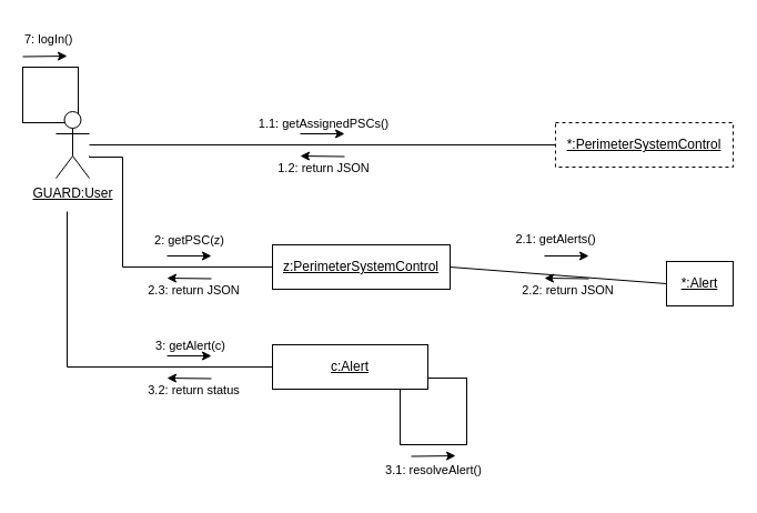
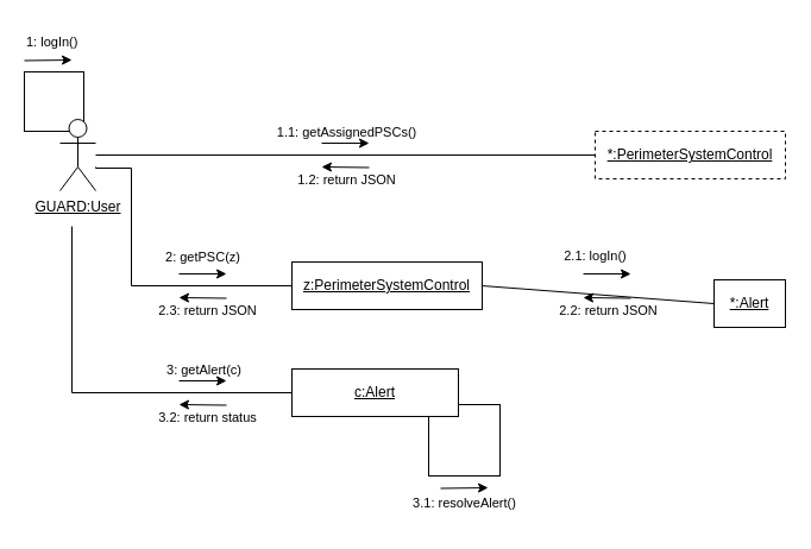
  <mxCell id="0" />
  <mxCell id="1" parent="0" />
  <mxCell id="2" value="" style="whiteSpace=wrap;html=1;aspect=fixed;fillColor=none;" parent="1" vertex="1"><mxGeometry x="20" y="60" width="50" height="50" as="geometry" /></mxCell>
  <mxCell id="3" value="" style="whiteSpace=wrap;html=1;aspect=fixed;fillColor=none;" parent="1" vertex="1"><mxGeometry x="360" y="340" width="60" height="60" as="geometry" /></mxCell>
  <mxCell id="4" style="edgeStyle=orthogonalEdgeStyle;rounded=0;orthogonalLoop=1;jettySize=auto;html=1;entryX=0;entryY=0.5;entryDx=0;entryDy=0;endArrow=none;endFill=0;" parent="1" source="6" edge="1" target="16"><mxGeometry relative="1" as="geometry"><mxPoint x="250" y="130" as="targetPoint" /></mxGeometry></mxCell>
  <mxCell id="5" value="1.1: getAssignedPSCs()" style="edgeLabel;html=1;align=center;verticalAlign=middle;resizable=0;points=[];" parent="4" vertex="1" connectable="0"><mxGeometry x="0.06" relative="1" as="geometry"><mxPoint x="-13" y="-20" as="offset" /></mxGeometry></mxCell>
  <mxCell id="6" value="&lt;u&gt;GUARD:User&lt;/u&gt;" style="shape=umlActor;verticalLabelPosition=bottom;verticalAlign=top;html=1;outlineConnect=0;" parent="1" vertex="1"><mxGeometry x="50" y="100" width="30" height="60" as="geometry" /></mxCell>
- <mxCell id="7" value="7: logIn()" style="text;html=1;align=left;verticalAlign=middle;resizable=0;points=[];autosize=1;strokeColor=none;fillColor=none;fontSize=11;" parent="1" vertex="1"><mxGeometry x="20" y="20" width="70" height="30" as="geometry" /></mxCell>
+ <mxCell id="7" value="1: logIn()" style="text;html=1;align=left;verticalAlign=middle;resizable=0;points=[];autosize=1;strokeColor=none;fillColor=none;fontSize=11;" parent="1" vertex="1"><mxGeometry x="20" y="20" width="70" height="30" as="geometry" /></mxCell>
  <mxCell id="8" value="3.1: resolveAlert()" style="text;html=1;align=center;verticalAlign=top;resizable=0;points=[];autosize=1;strokeColor=none;fillColor=none;fontSize=11;" parent="1" vertex="1"><mxGeometry x="335" y="410" width="110" height="30" as="geometry" /></mxCell>
  <mxCell id="9" value="" style="endArrow=classic;html=1;rounded=0;" parent="1" edge="1"><mxGeometry width="50" height="50" relative="1" as="geometry"><mxPoint x="270" y="120" as="sourcePoint" /><mxPoint x="310" y="120" as="targetPoint" /></mxGeometry></mxCell>
  <mxCell id="10" value="&lt;u style=&quot;background-color: initial;&quot;&gt;z:PerimeterSystemControl&lt;/u&gt;" style="whiteSpace=wrap;html=1;align=center;" parent="1" vertex="1"><mxGeometry x="245" y="220" width="160" height="40" as="geometry" /></mxCell>
  <mxCell id="11" value="&lt;u&gt;c:Alert&lt;/u&gt;" style="whiteSpace=wrap;html=1;" parent="1" vertex="1"><mxGeometry x="245" y="310" width="140" height="40" as="geometry" /></mxCell>
  <mxCell id="12" value="" style="endArrow=none;html=1;rounded=0;entryX=0;entryY=0.5;entryDx=0;entryDy=0;endFill=0;exitX=1;exitY=0.5;exitDx=0;exitDy=0;" parent="1" edge="1" target="15" source="10"><mxGeometry width="50" height="50" relative="1" as="geometry"><mxPoint x="335" y="260" as="sourcePoint" /><mxPoint x="335" y="300" as="targetPoint" /></mxGeometry></mxCell>
  <mxCell id="13" value="" style="endArrow=classic;html=1;rounded=0;" parent="1" edge="1"><mxGeometry width="50" height="50" relative="1" as="geometry"><mxPoint x="370" y="410.5" as="sourcePoint" /><mxPoint x="410" y="410" as="targetPoint" /></mxGeometry></mxCell>
  <mxCell id="14" value="" style="endArrow=classic;html=1;rounded=0;" parent="1" edge="1"><mxGeometry width="50" height="50" relative="1" as="geometry"><mxPoint x="20" y="50.5" as="sourcePoint" /><mxPoint x="60" y="50" as="targetPoint" /></mxGeometry></mxCell>
  <mxCell id="15" value="&lt;u&gt;*:Alert&lt;/u&gt;" style="whiteSpace=wrap;html=1;" vertex="1" parent="1"><mxGeometry x="600" y="235" width="60" height="40" as="geometry" /></mxCell>
  <mxCell id="16" value="&lt;u&gt;*:PerimeterSystemControl&lt;/u&gt;" style="whiteSpace=wrap;html=1;dashed=1;" vertex="1" parent="1"><mxGeometry x="500" y="110" width="160" height="40" as="geometry" /></mxCell>
  <mxCell id="17" style="edgeStyle=orthogonalEdgeStyle;rounded=0;orthogonalLoop=1;jettySize=auto;html=1;entryX=0;entryY=0.5;entryDx=0;entryDy=0;endArrow=none;endFill=0;" edge="1" parent="1" target="10"><mxGeometry relative="1" as="geometry"><mxPoint x="245" y="140" as="targetPoint" /><mxPoint x="80" y="140" as="sourcePoint" /><Array as="points"><mxPoint x="80" y="141" /><mxPoint x="110" y="141" /><mxPoint x="110" y="240" /></Array></mxGeometry></mxCell>
  <mxCell id="18" value="2: getPSC(z)" style="edgeLabel;html=1;align=center;verticalAlign=middle;resizable=0;points=[];" vertex="1" connectable="0" parent="17"><mxGeometry x="0.06" relative="1" as="geometry"><mxPoint x="49" y="-25" as="offset" /></mxGeometry></mxCell>
  <mxCell id="19" value="" style="endArrow=classic;html=1;rounded=0;" edge="1" parent="1"><mxGeometry width="50" height="50" relative="1" as="geometry"><mxPoint x="150" y="230" as="sourcePoint" /><mxPoint x="190" y="230" as="targetPoint" /></mxGeometry></mxCell>
  <mxCell id="20" style="edgeStyle=orthogonalEdgeStyle;rounded=0;orthogonalLoop=1;jettySize=auto;html=1;entryX=0;entryY=0.5;entryDx=0;entryDy=0;endArrow=none;endFill=0;" edge="1" parent="1" target="11"><mxGeometry relative="1" as="geometry"><mxPoint x="235" y="290" as="targetPoint" /><mxPoint x="60" y="190" as="sourcePoint" /><Array as="points"><mxPoint x="60" y="330" /></Array></mxGeometry></mxCell>
  <mxCell id="21" value="3: getAlert(c)" style="edgeLabel;html=1;align=center;verticalAlign=middle;resizable=0;points=[];" vertex="1" connectable="0" parent="20"><mxGeometry x="0.06" relative="1" as="geometry"><mxPoint x="78" y="-20" as="offset" /></mxGeometry></mxCell>
  <mxCell id="22" value="" style="endArrow=classic;html=1;rounded=0;" edge="1" parent="1"><mxGeometry width="50" height="50" relative="1" as="geometry"><mxPoint x="150" y="320" as="sourcePoint" /><mxPoint x="190" y="320" as="targetPoint" /></mxGeometry></mxCell>
  <mxCell id="23" value="" style="endArrow=classic;html=1;rounded=0;" edge="1" parent="1"><mxGeometry width="50" height="50" relative="1" as="geometry"><mxPoint x="530" y="250.5" as="sourcePoint" /><mxPoint x="490" y="250" as="targetPoint" /></mxGeometry></mxCell>
  <mxCell id="24" value="2.2: return JSON" style="edgeLabel;html=1;align=center;verticalAlign=middle;resizable=0;points=[];" vertex="1" connectable="0" parent="23"><mxGeometry x="-0.041" y="-2" relative="1" as="geometry"><mxPoint x="-1" y="12" as="offset" /></mxGeometry></mxCell>
  <mxCell id="25" value="" style="endArrow=classic;html=1;rounded=0;" edge="1" parent="1"><mxGeometry width="50" height="50" relative="1" as="geometry"><mxPoint x="190" y="250.5" as="sourcePoint" /><mxPoint x="150" y="250" as="targetPoint" /></mxGeometry></mxCell>
  <mxCell id="26" value="2.3: return JSON" style="edgeLabel;html=1;align=center;verticalAlign=middle;resizable=0;points=[];" vertex="1" connectable="0" parent="25"><mxGeometry x="-0.148" relative="1" as="geometry"><mxPoint y="10" as="offset" /></mxGeometry></mxCell>
  <mxCell id="27" value="" style="endArrow=classic;html=1;rounded=0;" edge="1" parent="1"><mxGeometry width="50" height="50" relative="1" as="geometry"><mxPoint x="310" y="140.5" as="sourcePoint" /><mxPoint x="270" y="140" as="targetPoint" /></mxGeometry></mxCell>
  <mxCell id="28" value="1.2: return JSON" style="edgeLabel;html=1;align=center;verticalAlign=middle;resizable=0;points=[];" vertex="1" connectable="0" parent="27"><mxGeometry x="-0.041" y="-3" relative="1" as="geometry"><mxPoint x="-1" y="13" as="offset" /></mxGeometry></mxCell>
- <mxCell id="29" value="2.1: getAlerts()" style="text;html=1;align=center;verticalAlign=middle;resizable=0;points=[];autosize=1;strokeColor=none;fillColor=none;fontSize=11;" parent="1" vertex="1"><mxGeometry x="450" y="200" width="100" height="30" as="geometry" /></mxCell>
+ <mxCell id="29" value="2.1: logIn()" style="text;html=1;align=center;verticalAlign=middle;resizable=0;points=[];autosize=1;strokeColor=none;fillColor=none;fontSize=11;" parent="1" vertex="1"><mxGeometry x="450" y="200" width="100" height="30" as="geometry" /></mxCell>
  <mxCell id="30" value="" style="endArrow=classic;html=1;rounded=0;" edge="1" parent="1"><mxGeometry width="50" height="50" relative="1" as="geometry"><mxPoint x="489.996" y="230" as="sourcePoint" /><mxPoint x="530" y="230" as="targetPoint" /></mxGeometry></mxCell>
  <mxCell id="31" value="" style="endArrow=classic;html=1;rounded=0;" edge="1" parent="1"><mxGeometry width="50" height="50" relative="1" as="geometry"><mxPoint x="190" y="340.5" as="sourcePoint" /><mxPoint x="150" y="340" as="targetPoint" /></mxGeometry></mxCell>
  <mxCell id="32" value="3.2: return status" style="edgeLabel;html=1;align=center;verticalAlign=middle;resizable=0;points=[];" vertex="1" connectable="0" parent="31"><mxGeometry x="-0.148" relative="1" as="geometry"><mxPoint y="10" as="offset" /></mxGeometry></mxCell>
